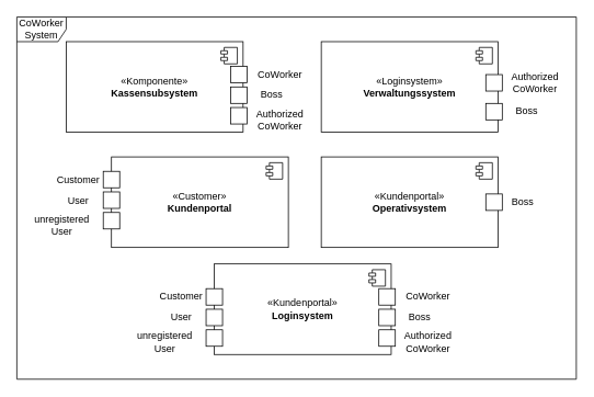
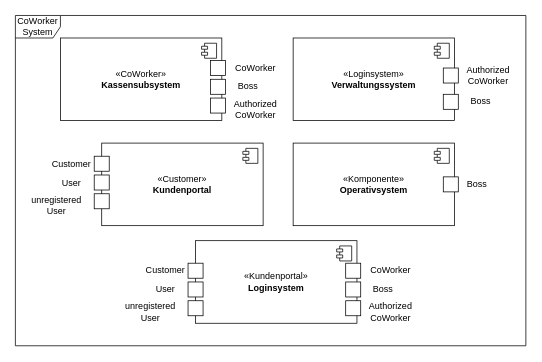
  <mxCell id="0" />
  <mxCell id="1" parent="0" />
  <mxCell id="2" value="CoWorker System" style="shape=umlFrame;whiteSpace=wrap;html=1;pointerEvents=0;" parent="1" vertex="1"><mxGeometry x="20" y="20" width="680" height="440" as="geometry" /></mxCell>
  <mxCell id="3" value="" style="group" parent="1" vertex="1" connectable="0"><mxGeometry x="390" y="50" width="290" height="110" as="geometry" /></mxCell>
  <mxCell id="4" value="«Loginsystem»&lt;br&gt;&lt;b&gt;Verwaltungssystem&lt;/b&gt;" style="html=1;dropTarget=0;whiteSpace=wrap;" parent="3" vertex="1"><mxGeometry width="215" height="110" as="geometry" /></mxCell>
  <mxCell id="5" value="" style="shape=module;jettyWidth=8;jettyHeight=4;" parent="4" vertex="1"><mxGeometry x="1" width="20" height="20" relative="1" as="geometry"><mxPoint x="-27" y="7" as="offset" /></mxGeometry></mxCell>
  <mxCell id="6" value="" style="whiteSpace=wrap;html=1;aspect=fixed;" parent="3" vertex="1"><mxGeometry x="200" y="40" width="20" height="20" as="geometry" /></mxCell>
  <mxCell id="7" value="" style="whiteSpace=wrap;html=1;aspect=fixed;" parent="3" vertex="1"><mxGeometry x="200" y="75" width="20" height="20" as="geometry" /></mxCell>
  <mxCell id="8" value="&lt;div&gt;Authorized&lt;/div&gt;&lt;div&gt;CoWorker&lt;/div&gt;" style="text;html=1;align=center;verticalAlign=middle;whiteSpace=wrap;rounded=0;" parent="3" vertex="1"><mxGeometry x="230" y="35" width="60" height="30" as="geometry" /></mxCell>
  <mxCell id="9" value="Boss" style="text;html=1;align=center;verticalAlign=middle;whiteSpace=wrap;rounded=0;" parent="3" vertex="1"><mxGeometry x="220" y="70" width="60" height="30" as="geometry" /></mxCell>
  <mxCell id="10" value="" style="group" parent="1" vertex="1" connectable="0"><mxGeometry x="390" y="190" width="290" height="110" as="geometry" /></mxCell>
- <mxCell id="11" value="«Kundenportal»&lt;br&gt;&lt;b&gt;Operativsystem&lt;/b&gt;" style="html=1;dropTarget=0;whiteSpace=wrap;" parent="10" vertex="1"><mxGeometry width="215" height="110" as="geometry" /></mxCell>
+ <mxCell id="11" value="«Komponente»&lt;br&gt;&lt;b&gt;Operativsystem&lt;/b&gt;" style="html=1;dropTarget=0;whiteSpace=wrap;" parent="10" vertex="1"><mxGeometry width="215" height="110" as="geometry" /></mxCell>
  <mxCell id="12" value="" style="shape=module;jettyWidth=8;jettyHeight=4;" parent="11" vertex="1"><mxGeometry x="1" width="20" height="20" relative="1" as="geometry"><mxPoint x="-27" y="7" as="offset" /></mxGeometry></mxCell>
  <mxCell id="13" value="" style="whiteSpace=wrap;html=1;aspect=fixed;" parent="10" vertex="1"><mxGeometry x="200" y="45" width="20" height="20" as="geometry" /></mxCell>
  <mxCell id="14" value="Boss" style="text;html=1;align=center;verticalAlign=middle;whiteSpace=wrap;rounded=0;" parent="10" vertex="1"><mxGeometry x="215" y="40" width="60" height="30" as="geometry" /></mxCell>
  <mxCell id="15" value="" style="group" parent="1" vertex="1" connectable="0"><mxGeometry x="170" y="320" width="380" height="110" as="geometry" /></mxCell>
  <mxCell id="16" value="«Kundenportal»&lt;br&gt;&lt;b&gt;Loginsystem&lt;/b&gt;" style="html=1;dropTarget=0;whiteSpace=wrap;" parent="15" vertex="1"><mxGeometry x="90" width="215" height="110" as="geometry" /></mxCell>
  <mxCell id="17" value="" style="shape=module;jettyWidth=8;jettyHeight=4;" parent="16" vertex="1"><mxGeometry x="1" width="20" height="20" relative="1" as="geometry"><mxPoint x="-27" y="7" as="offset" /></mxGeometry></mxCell>
  <mxCell id="18" value="" style="whiteSpace=wrap;html=1;aspect=fixed;" parent="15" vertex="1"><mxGeometry x="290" y="55" width="20" height="20" as="geometry" /></mxCell>
  <mxCell id="19" value="" style="whiteSpace=wrap;html=1;aspect=fixed;" parent="15" vertex="1"><mxGeometry x="290" y="80" width="20" height="20" as="geometry" /></mxCell>
  <mxCell id="20" value="&lt;div&gt;Authorized&lt;/div&gt;&lt;div&gt;CoWorker&lt;/div&gt;" style="text;html=1;align=center;verticalAlign=middle;whiteSpace=wrap;rounded=0;" parent="15" vertex="1"><mxGeometry x="320" y="80" width="60" height="30" as="geometry" /></mxCell>
  <mxCell id="21" value="Boss" style="text;html=1;align=center;verticalAlign=middle;whiteSpace=wrap;rounded=0;" parent="15" vertex="1"><mxGeometry x="310" y="50" width="60" height="30" as="geometry" /></mxCell>
  <mxCell id="22" value="" style="whiteSpace=wrap;html=1;aspect=fixed;" parent="15" vertex="1"><mxGeometry x="290" y="30" width="20" height="20" as="geometry" /></mxCell>
  <mxCell id="23" value="CoWorker" style="text;html=1;align=center;verticalAlign=middle;whiteSpace=wrap;rounded=0;" parent="15" vertex="1"><mxGeometry x="320" y="25" width="60" height="30" as="geometry" /></mxCell>
  <mxCell id="24" value="" style="whiteSpace=wrap;html=1;aspect=fixed;" parent="15" vertex="1"><mxGeometry x="80" y="30" width="20" height="20" as="geometry" /></mxCell>
  <mxCell id="25" value="" style="whiteSpace=wrap;html=1;aspect=fixed;" parent="15" vertex="1"><mxGeometry x="80" y="55" width="20" height="20" as="geometry" /></mxCell>
  <mxCell id="26" value="" style="whiteSpace=wrap;html=1;aspect=fixed;" parent="15" vertex="1"><mxGeometry x="80" y="80" width="20" height="20" as="geometry" /></mxCell>
  <mxCell id="27" value="Customer" style="text;html=1;align=center;verticalAlign=middle;whiteSpace=wrap;rounded=0;" parent="15" vertex="1"><mxGeometry x="20" y="25" width="60" height="30" as="geometry" /></mxCell>
  <mxCell id="28" value="User" style="text;html=1;align=center;verticalAlign=middle;whiteSpace=wrap;rounded=0;" parent="15" vertex="1"><mxGeometry x="20" y="50" width="60" height="30" as="geometry" /></mxCell>
  <mxCell id="29" value="&lt;div&gt;unregistered&lt;/div&gt;User" style="text;html=1;align=center;verticalAlign=middle;whiteSpace=wrap;rounded=0;" parent="15" vertex="1"><mxGeometry y="80" width="60" height="30" as="geometry" /></mxCell>
  <mxCell id="30" value="" style="group" parent="1" vertex="1" connectable="0"><mxGeometry x="45" y="190" width="305" height="110" as="geometry" /></mxCell>
  <mxCell id="31" value="«Customer»&lt;br&gt;&lt;b&gt;Kundenportal&lt;/b&gt;" style="html=1;dropTarget=0;whiteSpace=wrap;" parent="30" vertex="1"><mxGeometry x="90" width="215" height="110" as="geometry" /></mxCell>
  <mxCell id="32" value="" style="shape=module;jettyWidth=8;jettyHeight=4;" parent="31" vertex="1"><mxGeometry x="1" width="20" height="20" relative="1" as="geometry"><mxPoint x="-27" y="7" as="offset" /></mxGeometry></mxCell>
  <mxCell id="33" value="" style="whiteSpace=wrap;html=1;aspect=fixed;" parent="30" vertex="1"><mxGeometry x="80" y="17.5" width="20" height="20" as="geometry" /></mxCell>
  <mxCell id="34" value="" style="whiteSpace=wrap;html=1;aspect=fixed;" parent="30" vertex="1"><mxGeometry x="80" y="42.5" width="20" height="20" as="geometry" /></mxCell>
  <mxCell id="35" value="" style="whiteSpace=wrap;html=1;aspect=fixed;" parent="30" vertex="1"><mxGeometry x="80" y="67.5" width="20" height="20" as="geometry" /></mxCell>
  <mxCell id="36" value="Customer" style="text;html=1;align=center;verticalAlign=middle;whiteSpace=wrap;rounded=0;" parent="30" vertex="1"><mxGeometry x="20" y="12.5" width="60" height="30" as="geometry" /></mxCell>
  <mxCell id="37" value="User" style="text;html=1;align=center;verticalAlign=middle;whiteSpace=wrap;rounded=0;" parent="30" vertex="1"><mxGeometry x="20" y="37.5" width="60" height="30" as="geometry" /></mxCell>
  <mxCell id="38" value="&lt;div&gt;unregistered&lt;/div&gt;&lt;div&gt;User&lt;br&gt;&lt;/div&gt;" style="text;html=1;align=center;verticalAlign=middle;whiteSpace=wrap;rounded=0;" parent="30" vertex="1"><mxGeometry y="67.5" width="60" height="30" as="geometry" /></mxCell>
  <mxCell id="39" value="" style="group" parent="1" vertex="1" connectable="0"><mxGeometry x="80" y="50" width="290" height="110" as="geometry" /></mxCell>
- <mxCell id="40" value="«Komponente»&lt;br&gt;&lt;b&gt;Kassensubsystem&lt;/b&gt;" style="html=1;dropTarget=0;whiteSpace=wrap;" parent="39" vertex="1"><mxGeometry width="215" height="110" as="geometry" /></mxCell>
+ <mxCell id="40" value="«CoWorker»&lt;br&gt;&lt;b&gt;Kassensubsystem&lt;/b&gt;" style="html=1;dropTarget=0;whiteSpace=wrap;" parent="39" vertex="1"><mxGeometry width="215" height="110" as="geometry" /></mxCell>
  <mxCell id="41" value="" style="shape=module;jettyWidth=8;jettyHeight=4;" parent="40" vertex="1"><mxGeometry x="1" width="20" height="20" relative="1" as="geometry"><mxPoint x="-27" y="7" as="offset" /></mxGeometry></mxCell>
  <mxCell id="42" value="" style="whiteSpace=wrap;html=1;aspect=fixed;" parent="39" vertex="1"><mxGeometry x="200" y="55" width="20" height="20" as="geometry" /></mxCell>
  <mxCell id="43" value="" style="whiteSpace=wrap;html=1;aspect=fixed;" parent="39" vertex="1"><mxGeometry x="200" y="80" width="20" height="20" as="geometry" /></mxCell>
  <mxCell id="44" value="&lt;div&gt;Authorized&lt;/div&gt;&lt;div&gt;CoWorker&lt;/div&gt;" style="text;html=1;align=center;verticalAlign=middle;whiteSpace=wrap;rounded=0;" parent="39" vertex="1"><mxGeometry x="230" y="80" width="60" height="30" as="geometry" /></mxCell>
  <mxCell id="45" value="Boss" style="text;html=1;align=center;verticalAlign=middle;whiteSpace=wrap;rounded=0;" parent="39" vertex="1"><mxGeometry x="220" y="50" width="60" height="30" as="geometry" /></mxCell>
  <mxCell id="46" value="" style="whiteSpace=wrap;html=1;aspect=fixed;" parent="39" vertex="1"><mxGeometry x="200" y="30" width="20" height="20" as="geometry" /></mxCell>
  <mxCell id="47" value="CoWorker" style="text;html=1;align=center;verticalAlign=middle;whiteSpace=wrap;rounded=0;" parent="39" vertex="1"><mxGeometry x="230" y="25" width="60" height="30" as="geometry" /></mxCell>
